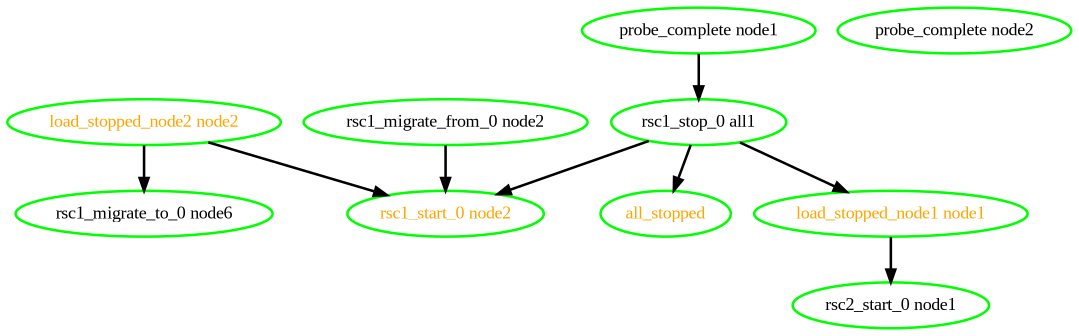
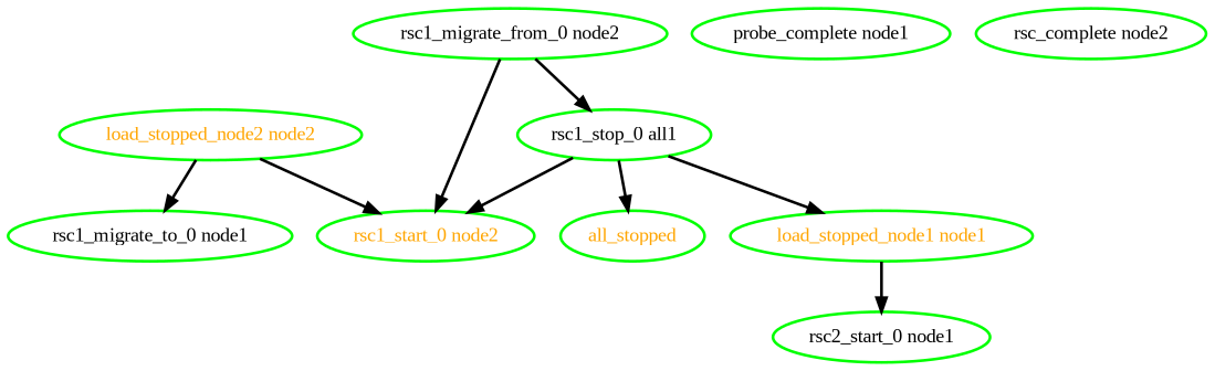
  digraph {
    fontname="Liberation Serif"
    node [color=green fontcolor=black fontname="Liberation Serif" style=bold]
    edge [fontname="Liberation Serif" style=bold]
    all_stopped [fontcolor=orange]
    "load_stopped_node1 node1" [fontcolor=orange]
    "rsc2_start_0 node1"
    "load_stopped_node2 node2" [fontcolor=orange]
-   "rsc1_migrate_to_0 node1" [label="rsc1_migrate_to_0 node6"]
+   "rsc1_migrate_to_0 node1"
    "rsc1_start_0 node2" [fontcolor=orange]
    "rsc1_migrate_from_0 node2"
    n8 [label="rsc1_stop_0 all1"]
    "probe_complete node1"
-   "probe_complete node2"
+   "probe_complete node2" [label="rsc_complete node2"]
    "load_stopped_node1 node1" -> "rsc2_start_0 node1"
    "load_stopped_node2 node2" -> "rsc1_migrate_to_0 node1"
    "load_stopped_node2 node2" -> "rsc1_start_0 node2"
    "rsc1_migrate_from_0 node2" -> "rsc1_start_0 node2"
-   "probe_complete node1" -> n8
+   "rsc1_migrate_from_0 node2" -> n8
    n8 -> all_stopped
    n8 -> "load_stopped_node1 node1"
    n8 -> "rsc1_start_0 node2"
  }
